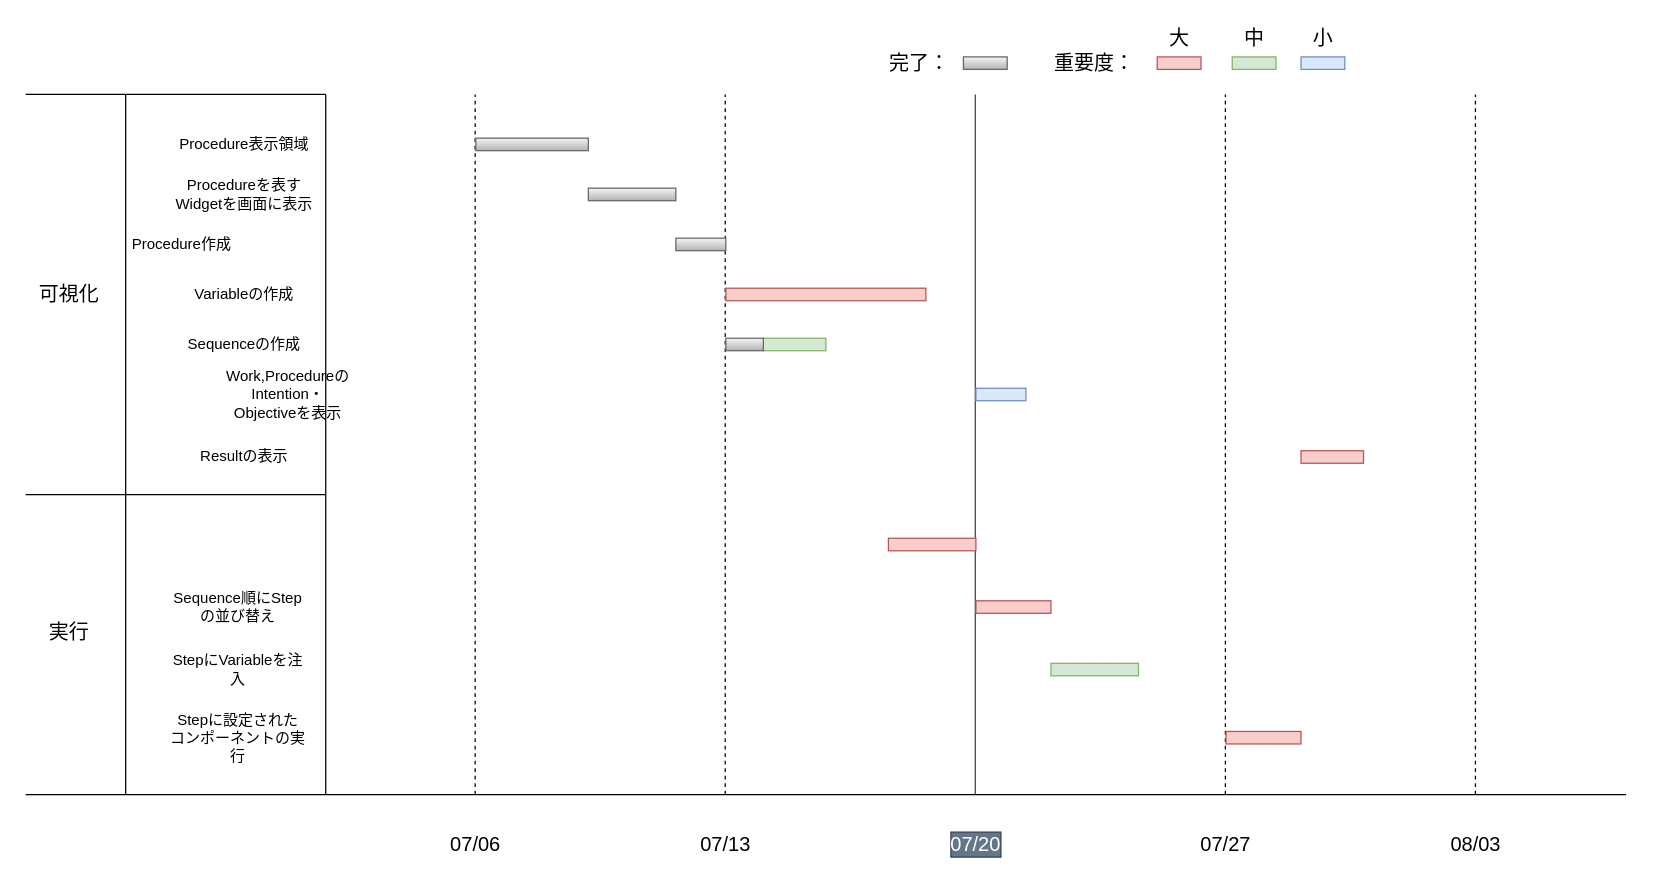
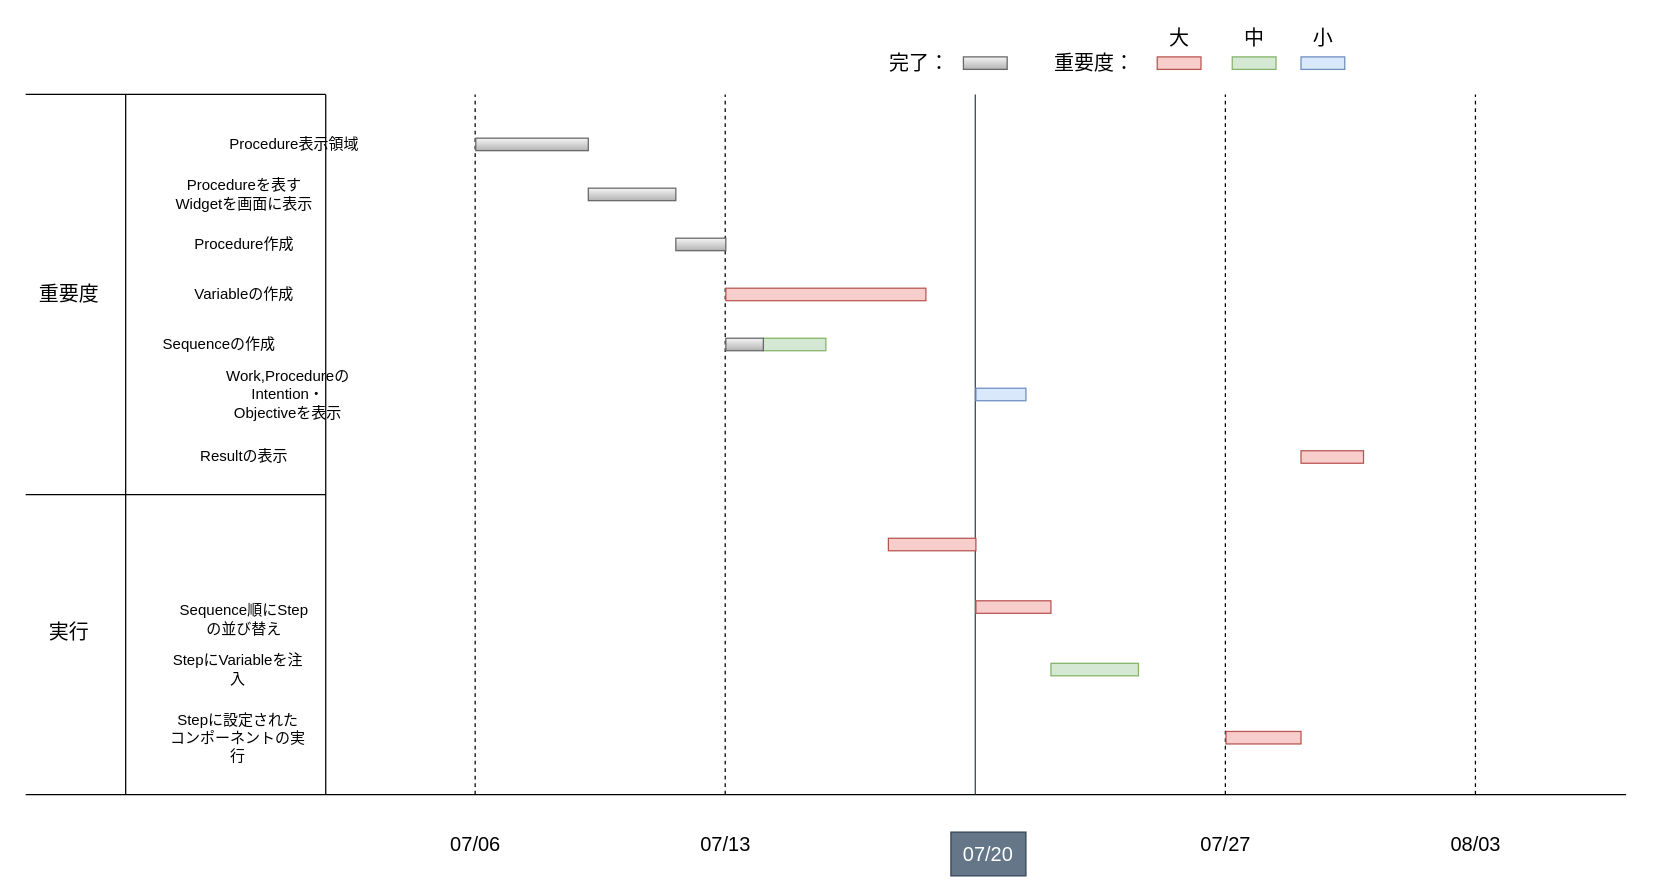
  <mxCell id="0" />
  <mxCell id="1" parent="0" />
  <mxCell id="2" value="" style="endArrow=none;html=1;" parent="1" edge="1"><mxGeometry width="50" height="50" relative="1" as="geometry"><mxPoint x="260" y="635" as="sourcePoint" /><mxPoint x="260" y="75" as="targetPoint" /></mxGeometry></mxCell>
- <mxCell id="3" value="Procedure表示領域" style="text;html=1;strokeColor=none;fillColor=none;align=center;verticalAlign=middle;whiteSpace=wrap;rounded=0;" parent="1" vertex="1"><mxGeometry x="140" y="105" width="110" height="20" as="geometry" /></mxCell>
+ <mxCell id="3" value="Procedure表示領域" style="text;html=1;strokeColor=none;fillColor=none;align=center;verticalAlign=middle;whiteSpace=wrap;rounded=0;" parent="1" vertex="1"><mxGeometry x="180" y="105" width="110" height="20" as="geometry" /></mxCell>
  <mxCell id="4" value="Procedureを表すWidgetを画面に表示" style="text;html=1;strokeColor=none;fillColor=none;align=center;verticalAlign=middle;whiteSpace=wrap;rounded=0;" parent="1" vertex="1"><mxGeometry x="135" y="145" width="120" height="20" as="geometry" /></mxCell>
- <mxCell id="5" value="Procedure作成" style="text;html=1;strokeColor=none;fillColor=none;align=center;verticalAlign=middle;whiteSpace=wrap;rounded=0;" parent="1" vertex="1"><mxGeometry x="90" y="185" width="110" height="20" as="geometry" /></mxCell>
+ <mxCell id="5" value="Procedure作成" style="text;html=1;strokeColor=none;fillColor=none;align=center;verticalAlign=middle;whiteSpace=wrap;rounded=0;" parent="1" vertex="1"><mxGeometry x="140" y="185" width="110" height="20" as="geometry" /></mxCell>
  <mxCell id="6" value="Work,ProcedureのIntention・Objectiveを表示" style="text;html=1;strokeColor=none;fillColor=none;align=center;verticalAlign=middle;whiteSpace=wrap;rounded=0;" parent="1" vertex="1"><mxGeometry x="175" y="305" width="110" height="20" as="geometry" /></mxCell>
  <mxCell id="7" value="Variableの作成" style="text;html=1;strokeColor=none;fillColor=none;align=center;verticalAlign=middle;whiteSpace=wrap;rounded=0;" parent="1" vertex="1"><mxGeometry x="140" y="225" width="110" height="20" as="geometry" /></mxCell>
- <mxCell id="8" value="Sequenceの作成" style="text;html=1;strokeColor=none;fillColor=none;align=center;verticalAlign=middle;whiteSpace=wrap;rounded=0;" parent="1" vertex="1"><mxGeometry x="140" y="265" width="110" height="20" as="geometry" /></mxCell>
- <mxCell id="9" value="Sequence順にStepの並び替え" style="text;html=1;strokeColor=none;fillColor=none;align=center;verticalAlign=middle;whiteSpace=wrap;rounded=0;" parent="1" vertex="1"><mxGeometry x="135" y="475" width="110" height="20" as="geometry" /></mxCell>
+ <mxCell id="8" value="Sequenceの作成" style="text;html=1;strokeColor=none;fillColor=none;align=center;verticalAlign=middle;whiteSpace=wrap;rounded=0;" parent="1" vertex="1"><mxGeometry x="120" y="265" width="110" height="20" as="geometry" /></mxCell>
+ <mxCell id="9" value="Sequence順にStepの並び替え" style="text;html=1;strokeColor=none;fillColor=none;align=center;verticalAlign=middle;whiteSpace=wrap;rounded=0;" parent="1" vertex="1"><mxGeometry x="140" y="485" width="110" height="20" as="geometry" /></mxCell>
  <mxCell id="10" value="StepにVariableを注入" style="text;html=1;strokeColor=none;fillColor=none;align=center;verticalAlign=middle;whiteSpace=wrap;rounded=0;" parent="1" vertex="1"><mxGeometry x="135" y="525" width="110" height="20" as="geometry" /></mxCell>
- <mxCell id="11" value="可視化" style="text;html=1;strokeColor=none;fillColor=none;align=center;verticalAlign=middle;whiteSpace=wrap;rounded=0;fontSize=16;" parent="1" vertex="1"><mxGeometry x="30" y="225" width="50" height="20" as="geometry" /></mxCell>
+ <mxCell id="11" value="重要度" style="text;html=1;strokeColor=none;fillColor=none;align=center;verticalAlign=middle;whiteSpace=wrap;rounded=0;fontSize=16;" parent="1" vertex="1"><mxGeometry x="30" y="225" width="50" height="20" as="geometry" /></mxCell>
  <mxCell id="12" value="実行" style="text;html=1;strokeColor=none;fillColor=none;align=center;verticalAlign=middle;whiteSpace=wrap;rounded=0;fontSize=16;" parent="1" vertex="1"><mxGeometry x="35" y="495" width="40" height="20" as="geometry" /></mxCell>
  <mxCell id="13" value="Stepに設定されたコンポーネントの実行" style="text;html=1;strokeColor=none;fillColor=none;align=center;verticalAlign=middle;whiteSpace=wrap;rounded=0;" parent="1" vertex="1"><mxGeometry x="135" y="579.5" width="110" height="20" as="geometry" /></mxCell>
  <mxCell id="14" value="Resultの表示" style="text;html=1;strokeColor=none;fillColor=none;align=center;verticalAlign=middle;whiteSpace=wrap;rounded=0;" parent="1" vertex="1"><mxGeometry x="140" y="355" width="110" height="20" as="geometry" /></mxCell>
  <mxCell id="15" value="" style="endArrow=none;html=1;" parent="1" edge="1"><mxGeometry width="50" height="50" relative="1" as="geometry"><mxPoint x="260" y="395" as="sourcePoint" /><mxPoint x="20" y="395" as="targetPoint" /></mxGeometry></mxCell>
  <mxCell id="16" value="" style="endArrow=none;html=1;" parent="1" edge="1"><mxGeometry width="50" height="50" relative="1" as="geometry"><mxPoint x="100" y="635" as="sourcePoint" /><mxPoint x="100" y="75" as="targetPoint" /></mxGeometry></mxCell>
  <mxCell id="17" value="" style="endArrow=none;html=1;" parent="1" edge="1"><mxGeometry width="50" height="50" relative="1" as="geometry"><mxPoint x="260" y="75" as="sourcePoint" /><mxPoint x="20" y="75" as="targetPoint" /></mxGeometry></mxCell>
  <mxCell id="18" value="" style="endArrow=none;html=1;" parent="1" edge="1"><mxGeometry width="50" height="50" relative="1" as="geometry"><mxPoint x="1300" y="635" as="sourcePoint" /><mxPoint x="20" y="635" as="targetPoint" /></mxGeometry></mxCell>
  <mxCell id="19" value="07/06" style="text;html=1;strokeColor=none;fillColor=none;align=center;verticalAlign=middle;whiteSpace=wrap;rounded=0;fontSize=16;" parent="1" vertex="1"><mxGeometry x="360" y="665" width="40" height="20" as="geometry" /></mxCell>
  <mxCell id="20" value="07/13" style="text;html=1;strokeColor=none;fillColor=none;align=center;verticalAlign=middle;whiteSpace=wrap;rounded=0;fontSize=16;" parent="1" vertex="1"><mxGeometry x="560" y="665" width="40" height="20" as="geometry" /></mxCell>
- <mxCell id="21" value="&lt;font color=&quot;#ffffff&quot;&gt;07/20&lt;/font&gt;" style="text;html=1;strokeColor=#314354;fillColor=#647687;align=center;verticalAlign=middle;whiteSpace=wrap;rounded=0;fontSize=16;fontColor=#ffffff;" parent="1" vertex="1"><mxGeometry x="760" y="665" width="40" height="20" as="geometry" /></mxCell>
+ <mxCell id="21" value="&lt;font color=&quot;#ffffff&quot;&gt;07/20&lt;/font&gt;" style="text;html=1;strokeColor=#314354;fillColor=#647687;align=center;verticalAlign=middle;whiteSpace=wrap;rounded=0;fontSize=16;fontColor=#ffffff;" parent="1" vertex="1"><mxGeometry x="760" y="665" width="60" height="35" as="geometry" /></mxCell>
  <mxCell id="22" value="07/27" style="text;html=1;strokeColor=none;fillColor=none;align=center;verticalAlign=middle;whiteSpace=wrap;rounded=0;fontSize=16;" parent="1" vertex="1"><mxGeometry x="960" y="665" width="40" height="20" as="geometry" /></mxCell>
  <mxCell id="23" value="" style="endArrow=none;html=1;dashed=1;" parent="1" edge="1"><mxGeometry width="50" height="50" relative="1" as="geometry"><mxPoint x="379.5" y="635" as="sourcePoint" /><mxPoint x="379.5" y="75" as="targetPoint" /></mxGeometry></mxCell>
  <mxCell id="24" value="" style="rounded=0;whiteSpace=wrap;html=1;fontSize=16;fillColor=#f5f5f5;strokeColor=#666666;gradientColor=#b3b3b3;" parent="1" vertex="1"><mxGeometry x="380" y="110" width="90" height="10" as="geometry" /></mxCell>
  <mxCell id="25" value="" style="endArrow=none;html=1;dashed=1;" parent="1" edge="1"><mxGeometry width="50" height="50" relative="1" as="geometry"><mxPoint x="579.5" y="635" as="sourcePoint" /><mxPoint x="579.5" y="75" as="targetPoint" /></mxGeometry></mxCell>
  <mxCell id="26" value="" style="endArrow=none;html=1;fillColor=#647687;strokeColor=#314354;" parent="1" edge="1"><mxGeometry width="50" height="50" relative="1" as="geometry"><mxPoint x="779.5" y="635" as="sourcePoint" /><mxPoint x="779.5" y="75" as="targetPoint" /></mxGeometry></mxCell>
  <mxCell id="27" value="" style="endArrow=none;html=1;dashed=1;" parent="1" edge="1"><mxGeometry width="50" height="50" relative="1" as="geometry"><mxPoint x="979.5" y="635" as="sourcePoint" /><mxPoint x="979.5" y="75" as="targetPoint" /></mxGeometry></mxCell>
  <mxCell id="28" value="" style="rounded=0;whiteSpace=wrap;html=1;fontSize=16;fillColor=#f5f5f5;strokeColor=#666666;gradientColor=#b3b3b3;" parent="1" vertex="1"><mxGeometry x="470" y="150" width="70" height="10" as="geometry" /></mxCell>
  <mxCell id="29" value="" style="rounded=0;whiteSpace=wrap;html=1;fontSize=16;fillColor=#f5f5f5;strokeColor=#666666;gradientColor=#b3b3b3;" parent="1" vertex="1"><mxGeometry x="540" y="190" width="40" height="10" as="geometry" /></mxCell>
  <mxCell id="30" value="" style="rounded=0;whiteSpace=wrap;html=1;fontSize=16;fillColor=#f8cecc;strokeColor=#b85450;" parent="1" vertex="1"><mxGeometry x="580" y="230" width="160" height="10" as="geometry" /></mxCell>
  <mxCell id="31" value="" style="rounded=0;whiteSpace=wrap;html=1;fontSize=16;fillColor=#d5e8d4;strokeColor=#82b366;" parent="1" vertex="1"><mxGeometry x="610" y="270" width="50" height="10" as="geometry" /></mxCell>
  <mxCell id="32" value="" style="rounded=0;whiteSpace=wrap;html=1;fontSize=16;fillColor=#dae8fc;strokeColor=#6c8ebf;" parent="1" vertex="1"><mxGeometry x="780" y="310" width="40" height="10" as="geometry" /></mxCell>
  <mxCell id="33" value="" style="rounded=0;whiteSpace=wrap;html=1;fontSize=16;fillColor=#dae8fc;strokeColor=#6c8ebf;" parent="1" vertex="1"><mxGeometry x="1040" y="45" width="35" height="10" as="geometry" /></mxCell>
  <mxCell id="34" value="重要度：" style="text;html=1;strokeColor=none;fillColor=none;align=center;verticalAlign=middle;whiteSpace=wrap;rounded=0;fontSize=16;" parent="1" vertex="1"><mxGeometry x="840" y="40" width="70" height="20" as="geometry" /></mxCell>
  <mxCell id="35" value="" style="rounded=0;whiteSpace=wrap;html=1;fontSize=16;fillColor=#f8cecc;strokeColor=#b85450;" parent="1" vertex="1"><mxGeometry x="925" y="45" width="35" height="10" as="geometry" /></mxCell>
  <mxCell id="36" value="大" style="text;html=1;strokeColor=none;fillColor=none;align=center;verticalAlign=middle;whiteSpace=wrap;rounded=0;fontSize=16;" parent="1" vertex="1"><mxGeometry x="922.5" y="20" width="40" height="20" as="geometry" /></mxCell>
  <mxCell id="37" value="" style="rounded=0;whiteSpace=wrap;html=1;fontSize=16;fillColor=#d5e8d4;strokeColor=#82b366;" parent="1" vertex="1"><mxGeometry x="985" y="45" width="35" height="10" as="geometry" /></mxCell>
  <mxCell id="38" value="中" style="text;html=1;strokeColor=none;fillColor=none;align=center;verticalAlign=middle;whiteSpace=wrap;rounded=0;fontSize=16;" parent="1" vertex="1"><mxGeometry x="982.5" y="20" width="40" height="20" as="geometry" /></mxCell>
  <mxCell id="39" value="小" style="text;html=1;strokeColor=none;fillColor=none;align=center;verticalAlign=middle;whiteSpace=wrap;rounded=0;fontSize=16;" parent="1" vertex="1"><mxGeometry x="1037.5" y="20" width="40" height="20" as="geometry" /></mxCell>
  <mxCell id="40" value="" style="rounded=0;whiteSpace=wrap;html=1;fontSize=16;fillColor=#f8cecc;strokeColor=#b85450;" parent="1" vertex="1"><mxGeometry x="1040" y="360" width="50" height="10" as="geometry" /></mxCell>
  <mxCell id="41" value="" style="rounded=0;whiteSpace=wrap;html=1;fontSize=16;fillColor=#f8cecc;strokeColor=#b85450;" parent="1" vertex="1"><mxGeometry x="710" y="430" width="70" height="10" as="geometry" /></mxCell>
  <mxCell id="42" value="" style="rounded=0;whiteSpace=wrap;html=1;fontSize=16;fillColor=#f8cecc;strokeColor=#b85450;" parent="1" vertex="1"><mxGeometry x="780" y="480" width="60" height="10" as="geometry" /></mxCell>
  <mxCell id="43" value="08/03" style="text;html=1;strokeColor=none;fillColor=none;align=center;verticalAlign=middle;whiteSpace=wrap;rounded=0;fontSize=16;" parent="1" vertex="1"><mxGeometry x="1160" y="665" width="40" height="20" as="geometry" /></mxCell>
  <mxCell id="44" value="" style="endArrow=none;html=1;dashed=1;" parent="1" edge="1"><mxGeometry width="50" height="50" relative="1" as="geometry"><mxPoint x="1179.5" y="635" as="sourcePoint" /><mxPoint x="1179.5" y="75" as="targetPoint" /></mxGeometry></mxCell>
  <mxCell id="45" value="" style="rounded=0;whiteSpace=wrap;html=1;fontSize=16;fillColor=#d5e8d4;strokeColor=#82b366;" parent="1" vertex="1"><mxGeometry x="840" y="530" width="70" height="10" as="geometry" /></mxCell>
  <mxCell id="46" value="" style="rounded=0;whiteSpace=wrap;html=1;fontSize=16;fillColor=#f8cecc;strokeColor=#b85450;" parent="1" vertex="1"><mxGeometry x="980" y="584.5" width="60" height="10" as="geometry" /></mxCell>
  <mxCell id="47" value="完了：" style="text;html=1;strokeColor=none;fillColor=none;align=center;verticalAlign=middle;whiteSpace=wrap;rounded=0;fontSize=16;" vertex="1" parent="1"><mxGeometry x="700" y="40" width="70" height="20" as="geometry" /></mxCell>
  <mxCell id="48" value="" style="rounded=0;whiteSpace=wrap;html=1;fontSize=16;fillColor=#f5f5f5;strokeColor=#666666;gradientColor=#b3b3b3;" vertex="1" parent="1"><mxGeometry x="770" y="45" width="35" height="10" as="geometry" /></mxCell>
  <mxCell id="49" value="" style="rounded=0;whiteSpace=wrap;html=1;fontSize=16;fillColor=#f5f5f5;strokeColor=#666666;gradientColor=#b3b3b3;" vertex="1" parent="1"><mxGeometry x="580" y="270" width="30" height="10" as="geometry" /></mxCell>
